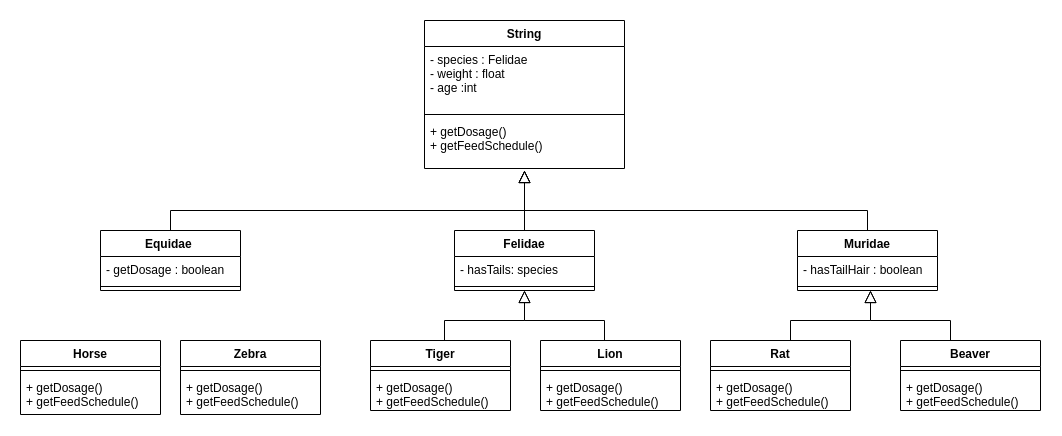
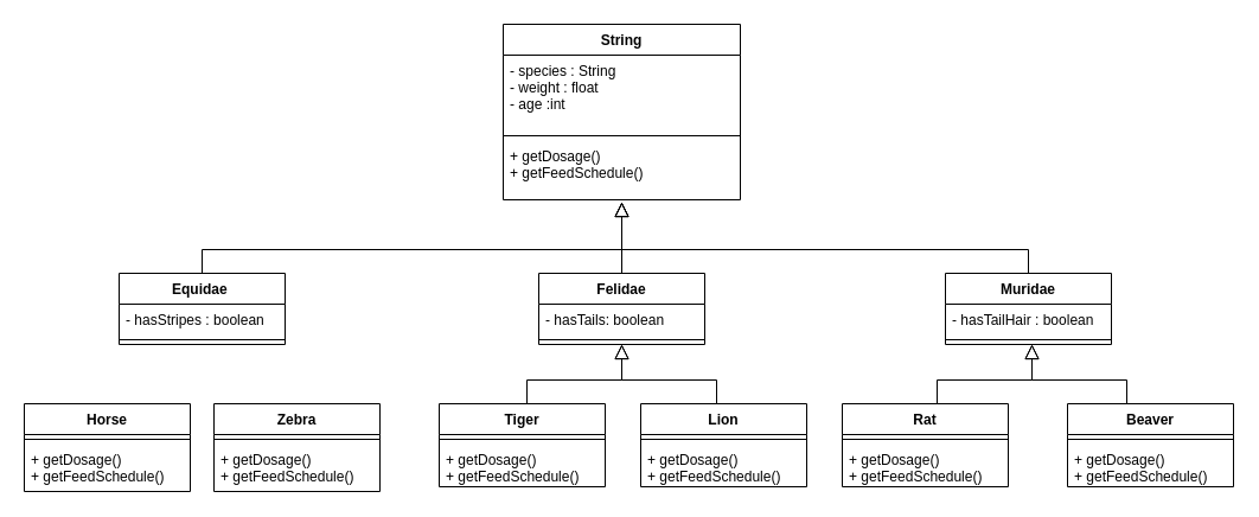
  <mxCell id="0" />
  <mxCell id="1" parent="0" />
  <mxCell id="2" value="" style="endArrow=block;endSize=10;endFill=0;shadow=0;strokeWidth=1;rounded=0;edgeStyle=elbowEdgeStyle;elbow=vertical;entryX=0.5;entryY=1;entryDx=0;entryDy=0;exitX=0.5;exitY=0;exitDx=0;exitDy=0;" edge="1" parent="1" source="12"><mxGeometry width="160" relative="1" as="geometry"><mxPoint x="810" y="230" as="sourcePoint" /><mxPoint x="524" y="170" as="targetPoint" /><Array as="points"><mxPoint x="790" y="210" /></Array></mxGeometry></mxCell>
  <mxCell id="3" value="" style="endArrow=block;endSize=10;endFill=0;shadow=0;strokeWidth=1;rounded=0;edgeStyle=elbowEdgeStyle;elbow=vertical;entryX=0.5;entryY=1;entryDx=0;entryDy=0;" edge="1" parent="1"><mxGeometry width="160" relative="1" as="geometry"><mxPoint x="524" y="230" as="sourcePoint" /><mxPoint x="524" y="170" as="targetPoint" /><Array as="points"><mxPoint x="544" y="200" /></Array></mxGeometry></mxCell>
  <mxCell id="4" value="" style="endArrow=block;endSize=10;endFill=0;shadow=0;strokeWidth=1;rounded=0;edgeStyle=elbowEdgeStyle;elbow=vertical;exitX=0.5;exitY=0;exitDx=0;exitDy=0;entryX=0.5;entryY=1;entryDx=0;entryDy=0;" edge="1" parent="1"><mxGeometry width="160" relative="1" as="geometry"><mxPoint x="170" y="230" as="sourcePoint" /><mxPoint x="524" y="170" as="targetPoint" /><Array as="points"><mxPoint x="270" y="210" /><mxPoint x="260" y="210" /></Array></mxGeometry></mxCell>
  <mxCell id="5" value="String" style="swimlane;fontStyle=1;align=center;verticalAlign=top;childLayout=stackLayout;horizontal=1;startSize=26;horizontalStack=0;resizeParent=1;resizeParentMax=0;resizeLast=0;collapsible=1;marginBottom=0;" vertex="1" parent="1"><mxGeometry x="424" y="20" width="200" height="148" as="geometry"><mxRectangle x="334" y="30" width="100" height="30" as="alternateBounds" /></mxGeometry></mxCell>
- <mxCell id="6" value="- species : Felidae&#10;- weight : float&#10;- age :int" style="text;strokeColor=none;fillColor=none;align=left;verticalAlign=top;spacingLeft=4;spacingRight=4;overflow=hidden;rotatable=0;points=[[0,0.5],[1,0.5]];portConstraint=eastwest;" vertex="1" parent="5"><mxGeometry y="26" width="200" height="64" as="geometry" /></mxCell>
+ <mxCell id="6" value="- species : String&#10;- weight : float&#10;- age :int" style="text;strokeColor=none;fillColor=none;align=left;verticalAlign=top;spacingLeft=4;spacingRight=4;overflow=hidden;rotatable=0;points=[[0,0.5],[1,0.5]];portConstraint=eastwest;" vertex="1" parent="5"><mxGeometry y="26" width="200" height="64" as="geometry" /></mxCell>
  <mxCell id="7" value="" style="line;strokeWidth=1;fillColor=none;align=left;verticalAlign=middle;spacingTop=-1;spacingLeft=3;spacingRight=3;rotatable=0;labelPosition=right;points=[];portConstraint=eastwest;strokeColor=inherit;" vertex="1" parent="5"><mxGeometry y="90" width="200" height="8" as="geometry" /></mxCell>
  <mxCell id="8" value="+ getDosage()&#10;+ getFeedSchedule()&#10;" style="text;strokeColor=none;fillColor=none;align=left;verticalAlign=top;spacingLeft=4;spacingRight=4;overflow=hidden;rotatable=0;points=[[0,0.5],[1,0.5]];portConstraint=eastwest;" vertex="1" parent="5"><mxGeometry y="98" width="200" height="50" as="geometry" /></mxCell>
  <mxCell id="9" value="Felidae" style="swimlane;fontStyle=1;align=center;verticalAlign=top;childLayout=stackLayout;horizontal=1;startSize=26;horizontalStack=0;resizeParent=1;resizeParentMax=0;resizeLast=0;collapsible=1;marginBottom=0;" vertex="1" parent="1"><mxGeometry x="454" y="230" width="140" height="60" as="geometry" /></mxCell>
- <mxCell id="10" value="- hasTails: species" style="text;strokeColor=none;fillColor=none;align=left;verticalAlign=top;spacingLeft=4;spacingRight=4;overflow=hidden;rotatable=0;points=[[0,0.5],[1,0.5]];portConstraint=eastwest;" vertex="1" parent="9"><mxGeometry y="26" width="140" height="26" as="geometry" /></mxCell>
+ <mxCell id="10" value="- hasTails: boolean" style="text;strokeColor=none;fillColor=none;align=left;verticalAlign=top;spacingLeft=4;spacingRight=4;overflow=hidden;rotatable=0;points=[[0,0.5],[1,0.5]];portConstraint=eastwest;" vertex="1" parent="9"><mxGeometry y="26" width="140" height="26" as="geometry" /></mxCell>
  <mxCell id="11" value="" style="line;strokeWidth=1;fillColor=none;align=left;verticalAlign=middle;spacingTop=-1;spacingLeft=3;spacingRight=3;rotatable=0;labelPosition=right;points=[];portConstraint=eastwest;strokeColor=inherit;" vertex="1" parent="9"><mxGeometry y="52" width="140" height="8" as="geometry" /></mxCell>
  <mxCell id="12" value="Muridae" style="swimlane;fontStyle=1;align=center;verticalAlign=top;childLayout=stackLayout;horizontal=1;startSize=26;horizontalStack=0;resizeParent=1;resizeParentMax=0;resizeLast=0;collapsible=1;marginBottom=0;" vertex="1" parent="1"><mxGeometry x="797" y="230" width="140" height="60" as="geometry" /></mxCell>
  <mxCell id="13" value="- hasTailHair : boolean" style="text;strokeColor=none;fillColor=none;align=left;verticalAlign=top;spacingLeft=4;spacingRight=4;overflow=hidden;rotatable=0;points=[[0,0.5],[1,0.5]];portConstraint=eastwest;" vertex="1" parent="12"><mxGeometry y="26" width="140" height="26" as="geometry" /></mxCell>
  <mxCell id="14" value="" style="line;strokeWidth=1;fillColor=none;align=left;verticalAlign=middle;spacingTop=-1;spacingLeft=3;spacingRight=3;rotatable=0;labelPosition=right;points=[];portConstraint=eastwest;strokeColor=inherit;" vertex="1" parent="12"><mxGeometry y="52" width="140" height="8" as="geometry" /></mxCell>
  <mxCell id="15" value="Horse" style="swimlane;fontStyle=1;align=center;verticalAlign=top;childLayout=stackLayout;horizontal=1;startSize=26;horizontalStack=0;resizeParent=1;resizeParentMax=0;resizeLast=0;collapsible=1;marginBottom=0;" vertex="1" parent="1"><mxGeometry x="20" y="340" width="140" height="74" as="geometry" /></mxCell>
  <mxCell id="16" value="" style="line;strokeWidth=1;fillColor=none;align=left;verticalAlign=middle;spacingTop=-1;spacingLeft=3;spacingRight=3;rotatable=0;labelPosition=right;points=[];portConstraint=eastwest;strokeColor=inherit;" vertex="1" parent="15"><mxGeometry y="26" width="140" height="8" as="geometry" /></mxCell>
  <mxCell id="17" value="+ getDosage()&#10;+ getFeedSchedule()&#10;" style="text;strokeColor=none;fillColor=none;align=left;verticalAlign=top;spacingLeft=4;spacingRight=4;overflow=hidden;rotatable=0;points=[[0,0.5],[1,0.5]];portConstraint=eastwest;" vertex="1" parent="15"><mxGeometry y="34" width="140" height="40" as="geometry" /></mxCell>
  <mxCell id="18" value="Zebra" style="swimlane;fontStyle=1;align=center;verticalAlign=top;childLayout=stackLayout;horizontal=1;startSize=26;horizontalStack=0;resizeParent=1;resizeParentMax=0;resizeLast=0;collapsible=1;marginBottom=0;" vertex="1" parent="1"><mxGeometry x="180" y="340" width="140" height="74" as="geometry" /></mxCell>
  <mxCell id="19" value="" style="line;strokeWidth=1;fillColor=none;align=left;verticalAlign=middle;spacingTop=-1;spacingLeft=3;spacingRight=3;rotatable=0;labelPosition=right;points=[];portConstraint=eastwest;strokeColor=inherit;" vertex="1" parent="18"><mxGeometry y="26" width="140" height="8" as="geometry" /></mxCell>
  <mxCell id="20" value="+ getDosage()&#10;+ getFeedSchedule()&#10;" style="text;strokeColor=none;fillColor=none;align=left;verticalAlign=top;spacingLeft=4;spacingRight=4;overflow=hidden;rotatable=0;points=[[0,0.5],[1,0.5]];portConstraint=eastwest;" vertex="1" parent="18"><mxGeometry y="34" width="140" height="40" as="geometry" /></mxCell>
  <mxCell id="21" value="Tiger" style="swimlane;fontStyle=1;align=center;verticalAlign=top;childLayout=stackLayout;horizontal=1;startSize=26;horizontalStack=0;resizeParent=1;resizeParentMax=0;resizeLast=0;collapsible=1;marginBottom=0;" vertex="1" parent="1"><mxGeometry x="370" y="340" width="140" height="70" as="geometry" /></mxCell>
  <mxCell id="22" value="" style="line;strokeWidth=1;fillColor=none;align=left;verticalAlign=middle;spacingTop=-1;spacingLeft=3;spacingRight=3;rotatable=0;labelPosition=right;points=[];portConstraint=eastwest;strokeColor=inherit;" vertex="1" parent="21"><mxGeometry y="26" width="140" height="8" as="geometry" /></mxCell>
  <mxCell id="23" value="+ getDosage()&#10;+ getFeedSchedule()&#10;" style="text;strokeColor=none;fillColor=none;align=left;verticalAlign=top;spacingLeft=4;spacingRight=4;overflow=hidden;rotatable=0;points=[[0,0.5],[1,0.5]];portConstraint=eastwest;" vertex="1" parent="21"><mxGeometry y="34" width="140" height="36" as="geometry" /></mxCell>
  <mxCell id="24" value="Lion" style="swimlane;fontStyle=1;align=center;verticalAlign=top;childLayout=stackLayout;horizontal=1;startSize=26;horizontalStack=0;resizeParent=1;resizeParentMax=0;resizeLast=0;collapsible=1;marginBottom=0;" vertex="1" parent="1"><mxGeometry x="540" y="340" width="140" height="70" as="geometry" /></mxCell>
  <mxCell id="25" value="" style="line;strokeWidth=1;fillColor=none;align=left;verticalAlign=middle;spacingTop=-1;spacingLeft=3;spacingRight=3;rotatable=0;labelPosition=right;points=[];portConstraint=eastwest;strokeColor=inherit;" vertex="1" parent="24"><mxGeometry y="26" width="140" height="8" as="geometry" /></mxCell>
  <mxCell id="26" value="+ getDosage()&#10;+ getFeedSchedule()&#10;" style="text;strokeColor=none;fillColor=none;align=left;verticalAlign=top;spacingLeft=4;spacingRight=4;overflow=hidden;rotatable=0;points=[[0,0.5],[1,0.5]];portConstraint=eastwest;" vertex="1" parent="24"><mxGeometry y="34" width="140" height="36" as="geometry" /></mxCell>
  <mxCell id="27" value="Rat" style="swimlane;fontStyle=1;align=center;verticalAlign=top;childLayout=stackLayout;horizontal=1;startSize=26;horizontalStack=0;resizeParent=1;resizeParentMax=0;resizeLast=0;collapsible=1;marginBottom=0;" vertex="1" parent="1"><mxGeometry x="710" y="340" width="140" height="70" as="geometry" /></mxCell>
  <mxCell id="28" value="" style="line;strokeWidth=1;fillColor=none;align=left;verticalAlign=middle;spacingTop=-1;spacingLeft=3;spacingRight=3;rotatable=0;labelPosition=right;points=[];portConstraint=eastwest;strokeColor=inherit;" vertex="1" parent="27"><mxGeometry y="26" width="140" height="8" as="geometry" /></mxCell>
  <mxCell id="29" value="+ getDosage()&#10;+ getFeedSchedule()&#10;" style="text;strokeColor=none;fillColor=none;align=left;verticalAlign=top;spacingLeft=4;spacingRight=4;overflow=hidden;rotatable=0;points=[[0,0.5],[1,0.5]];portConstraint=eastwest;" vertex="1" parent="27"><mxGeometry y="34" width="140" height="36" as="geometry" /></mxCell>
  <mxCell id="30" value="Beaver" style="swimlane;fontStyle=1;align=center;verticalAlign=top;childLayout=stackLayout;horizontal=1;startSize=26;horizontalStack=0;resizeParent=1;resizeParentMax=0;resizeLast=0;collapsible=1;marginBottom=0;" vertex="1" parent="1"><mxGeometry x="900" y="340" width="140" height="70" as="geometry" /></mxCell>
  <mxCell id="31" value="" style="line;strokeWidth=1;fillColor=none;align=left;verticalAlign=middle;spacingTop=-1;spacingLeft=3;spacingRight=3;rotatable=0;labelPosition=right;points=[];portConstraint=eastwest;strokeColor=inherit;" vertex="1" parent="30"><mxGeometry y="26" width="140" height="8" as="geometry" /></mxCell>
  <mxCell id="32" value="+ getDosage()&#10;+ getFeedSchedule()&#10;" style="text;strokeColor=none;fillColor=none;align=left;verticalAlign=top;spacingLeft=4;spacingRight=4;overflow=hidden;rotatable=0;points=[[0,0.5],[1,0.5]];portConstraint=eastwest;" vertex="1" parent="30"><mxGeometry y="34" width="140" height="36" as="geometry" /></mxCell>
  <mxCell id="33" value="" style="endArrow=block;endSize=10;endFill=0;shadow=0;strokeWidth=1;rounded=0;edgeStyle=elbowEdgeStyle;elbow=vertical;exitX=0.5;exitY=0;exitDx=0;exitDy=0;" edge="1" parent="1"><mxGeometry width="160" relative="1" as="geometry"><mxPoint x="604" y="340" as="sourcePoint" /><mxPoint x="524" y="290" as="targetPoint" /><Array as="points"><mxPoint x="570" y="320" /></Array></mxGeometry></mxCell>
  <mxCell id="34" value="" style="endArrow=block;endSize=10;endFill=0;shadow=0;strokeWidth=1;rounded=0;edgeStyle=elbowEdgeStyle;elbow=vertical;exitX=0.5;exitY=0;exitDx=0;exitDy=0;entryX=0.5;entryY=1;entryDx=0;entryDy=0;" edge="1" parent="1" target="9"><mxGeometry width="160" relative="1" as="geometry"><mxPoint x="444" y="340" as="sourcePoint" /><mxPoint x="524" y="306" as="targetPoint" /><Array as="points"><mxPoint x="490" y="320" /></Array></mxGeometry></mxCell>
  <mxCell id="35" value="" style="endArrow=block;endSize=10;endFill=0;shadow=0;strokeWidth=1;rounded=0;edgeStyle=elbowEdgeStyle;elbow=vertical;exitX=0.5;exitY=0;exitDx=0;exitDy=0;" edge="1" parent="1"><mxGeometry width="160" relative="1" as="geometry"><mxPoint x="950" y="340" as="sourcePoint" /><mxPoint x="870" y="290" as="targetPoint" /><Array as="points"><mxPoint x="910" y="320" /></Array></mxGeometry></mxCell>
  <mxCell id="36" value="" style="endArrow=block;endSize=10;endFill=0;shadow=0;strokeWidth=1;rounded=0;edgeStyle=elbowEdgeStyle;elbow=vertical;exitX=0.5;exitY=0;exitDx=0;exitDy=0;" edge="1" parent="1"><mxGeometry width="160" relative="1" as="geometry"><mxPoint x="790" y="340" as="sourcePoint" /><mxPoint x="870" y="290" as="targetPoint" /><Array as="points"><mxPoint x="830" y="320" /></Array></mxGeometry></mxCell>
  <mxCell id="37" value="Equidae " style="swimlane;fontStyle=1;align=center;verticalAlign=top;childLayout=stackLayout;horizontal=1;startSize=26;horizontalStack=0;resizeParent=1;resizeParentMax=0;resizeLast=0;collapsible=1;marginBottom=0;" vertex="1" parent="1"><mxGeometry x="100" y="230" width="140" height="60" as="geometry" /></mxCell>
- <mxCell id="38" value="- getDosage : boolean" style="text;strokeColor=none;fillColor=none;align=left;verticalAlign=top;spacingLeft=4;spacingRight=4;overflow=hidden;rotatable=0;points=[[0,0.5],[1,0.5]];portConstraint=eastwest;" vertex="1" parent="37"><mxGeometry y="26" width="140" height="26" as="geometry" /></mxCell>
+ <mxCell id="38" value="- hasStripes : boolean" style="text;strokeColor=none;fillColor=none;align=left;verticalAlign=top;spacingLeft=4;spacingRight=4;overflow=hidden;rotatable=0;points=[[0,0.5],[1,0.5]];portConstraint=eastwest;" vertex="1" parent="37"><mxGeometry y="26" width="140" height="26" as="geometry" /></mxCell>
  <mxCell id="39" value="" style="line;strokeWidth=1;fillColor=none;align=left;verticalAlign=middle;spacingTop=-1;spacingLeft=3;spacingRight=3;rotatable=0;labelPosition=right;points=[];portConstraint=eastwest;strokeColor=inherit;" vertex="1" parent="37"><mxGeometry y="52" width="140" height="8" as="geometry" /></mxCell>
